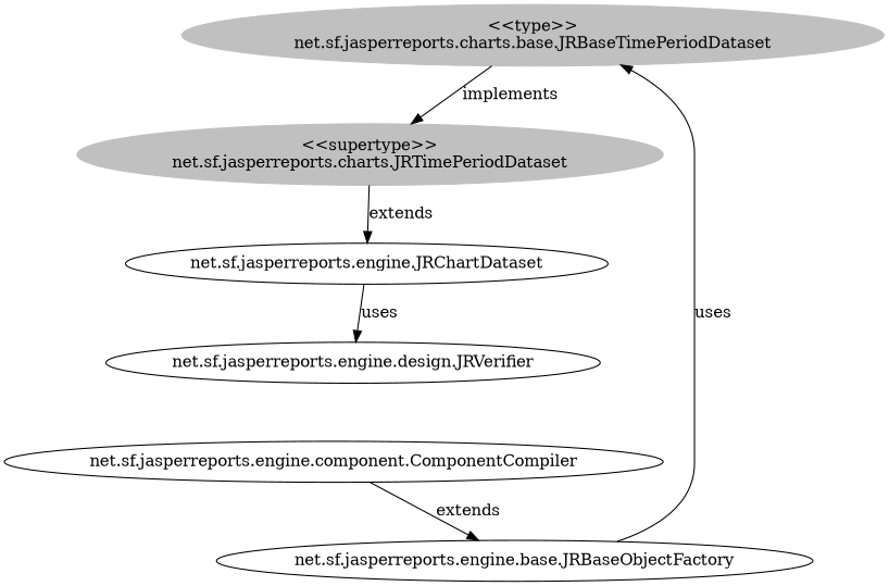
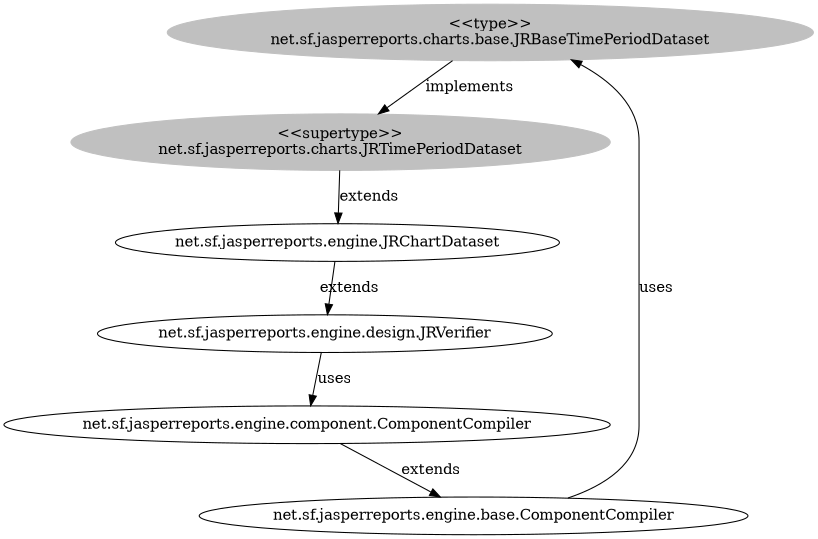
  digraph {
    n1 [color=grey label="<<type>>\nnet.sf.jasperreports.charts.base.JRBaseTimePeriodDataset" style=filled]
    n2 [color=grey label="<<supertype>>\nnet.sf.jasperreports.charts.JRTimePeriodDataset" style=filled]
    n3 [label="net.sf.jasperreports.engine.JRChartDataset"]
    n4 [label="net.sf.jasperreports.engine.design.JRVerifier"]
    n5 [label="net.sf.jasperreports.engine.component.ComponentCompiler"]
-   n6 [label="net.sf.jasperreports.engine.base.JRBaseObjectFactory"]
+   n6 [label="net.sf.jasperreports.engine.base.ComponentCompiler"]
    n1 -> n2 [label=implements]
    n2 -> n3 [label=extends]
-   n3 -> n4 [label=uses]
+   n3 -> n4 [label=extends]
+   n4 -> n5 [label=uses]
    n5 -> n6 [label=extends]
    n6 -> n1 [label=uses]
  }
